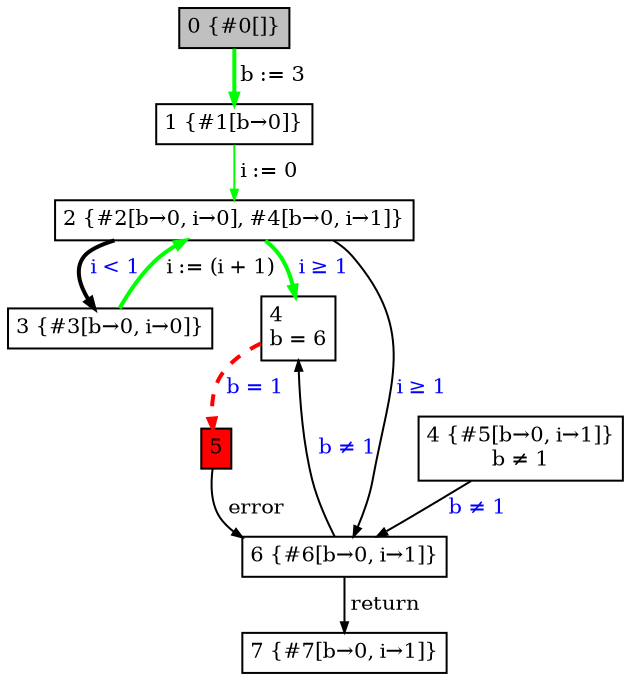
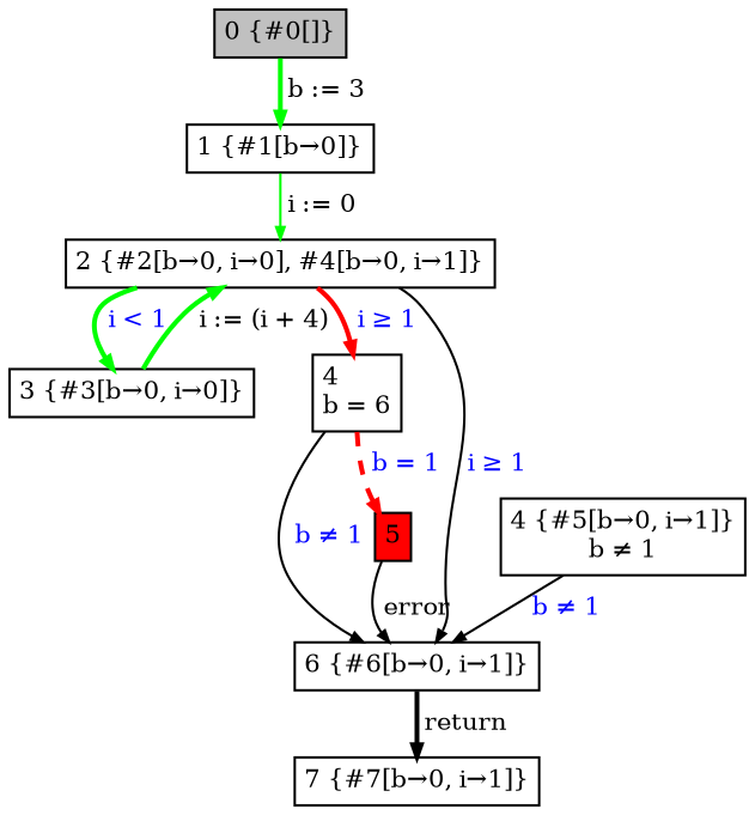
  digraph {
    fontname="DejaVu Serif"
    nodesep=0.12
    ranksep=0.10
    node [fontname="DejaVu Serif" fontsize=10.5 margin="0.05,0.05" shape=box]
    edge [arrowsize=0.5 fontname="DejaVu Serif" fontsize=10.5 fontcolor="#0000FF"]
    n1 [fillcolor=gray height=0.02 label="0 {#0[]}" style=filled width=0.02]
    n2 [height=0.02 label="1 {#1[b→0]}" width=0.02]
    n3 [height=0.02 label="2 {#2[b→0, i→0], #4[b→0, i→1]}" width=0.02]
    n4 [height=0.02 label="3 {#3[b→0, i→0]}" width=0.02]
    n5 [height=0.02 label="4\lb = 6" width=0.02]
    n6 [height=0.02 label="6 {#6[b→0, i→1]}" width=0.02]
    n7 [fillcolor=red height=0.02 label=5 style=filled width=0.02]
    n8 [height=0.02 label="7 {#7[b→0, i→1]}" width=0.02]
    n9 [height=0.02 label="4 {#5[b→0, i→1]}\lb ≠ 1" width=0.02]
    n1 -> n2 [color="#00FF00" label=" b := 3" style=bold fontcolor=""]
    n2 -> n3 [color="#00FF00" label=" i := 0" style=solid fontcolor=""]
-   n3 -> n4 [color=black label=" i < 1" style=bold]
-   n3 -> n5 [color="#00FF00" label=" i ≥ 1" style=bold]
+   n3 -> n4 [color="#00FF00" label=" i < 1" style=bold]
+   n3 -> n5 [color="#FF0000" label=" i ≥ 1" style=bold]
    n3 -> n6 [label=" i ≥ 1"]
-   n4 -> n3 [color="#00FF00" label=" i := (i + 1)" style=bold fontcolor=""]
-   n6 -> n5 [label=" b ≠ 1"]
+   n4 -> n3 [color="#00FF00" label=" i := (i + 4)" style=bold fontcolor=""]
+   n5 -> n6 [label=" b ≠ 1"]
    n5 -> n7 [color="#FF0000" label=" b = 1" style="bold,dashed"]
-   n6 -> n8 [label=" return" fontcolor=""]
+   n6 -> n8 [label=" return" style=bold fontcolor=""]
    n7 -> n6 [label=" error" fontcolor=""]
    n9 -> n6 [label=" b ≠ 1"]
  }
